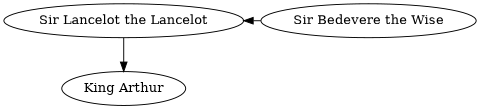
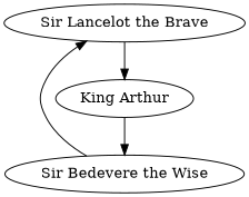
  digraph {
    n1 [label="King Arthur"]
    n2 [label="Sir Bedevere the Wise"]
-   n3 [label="Sir Lancelot the Lancelot"]
+   n3 [label="Sir Lancelot the Brave"]
+   n1 -> n2
    n2 -> n3 [constraint=false]
    n3 -> n1
  }
